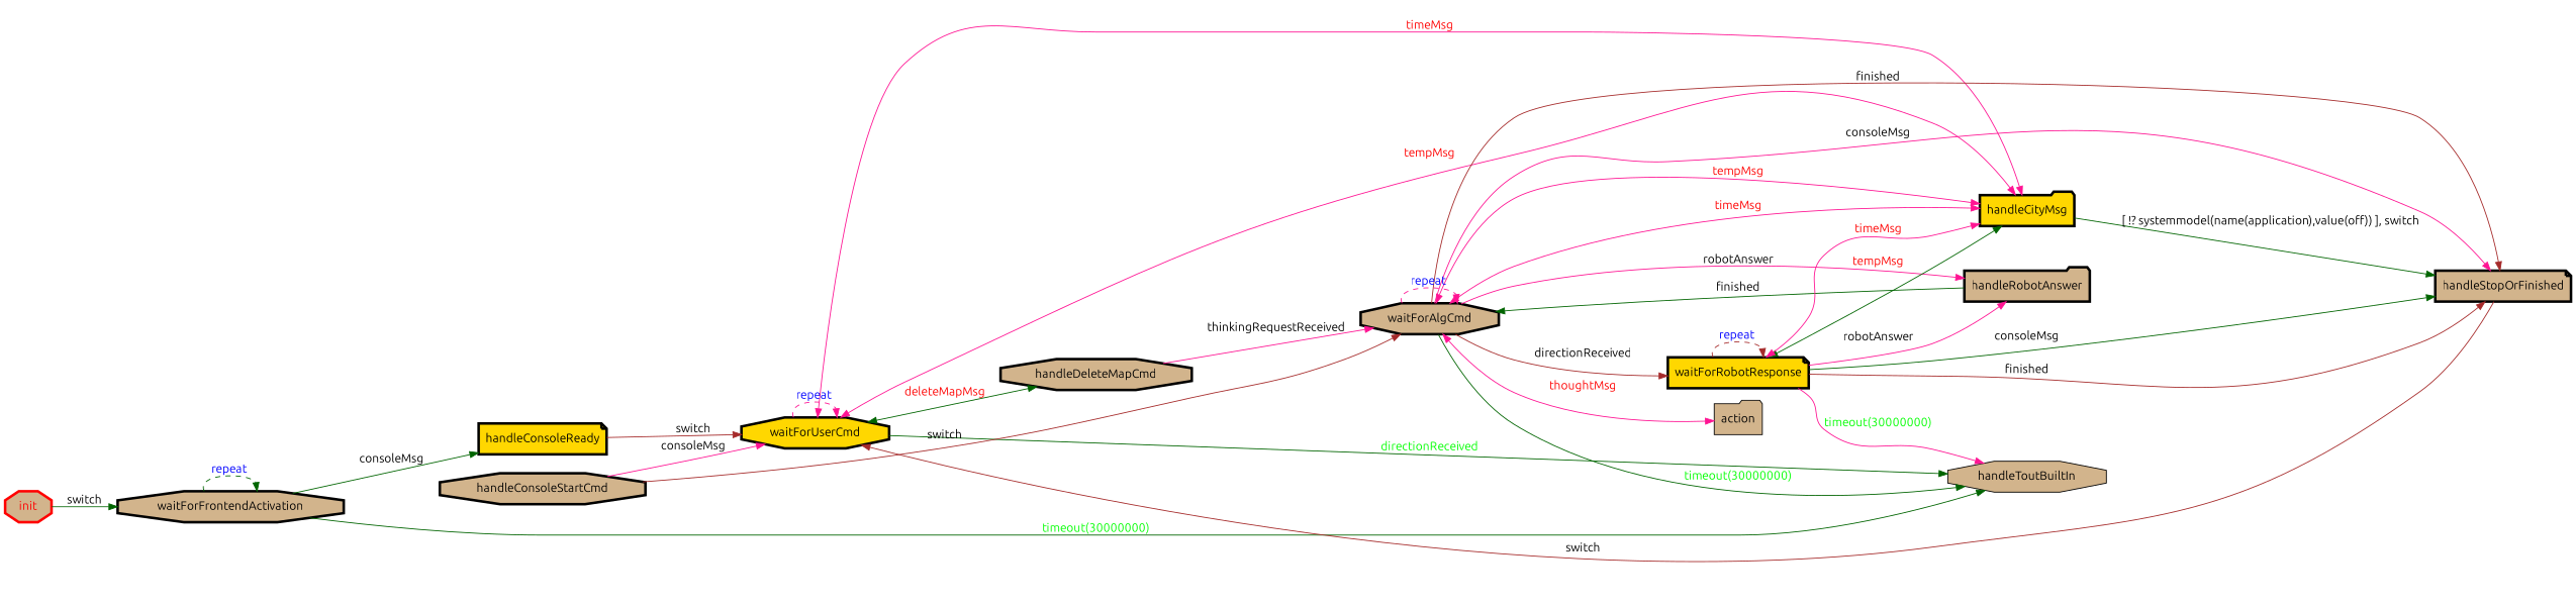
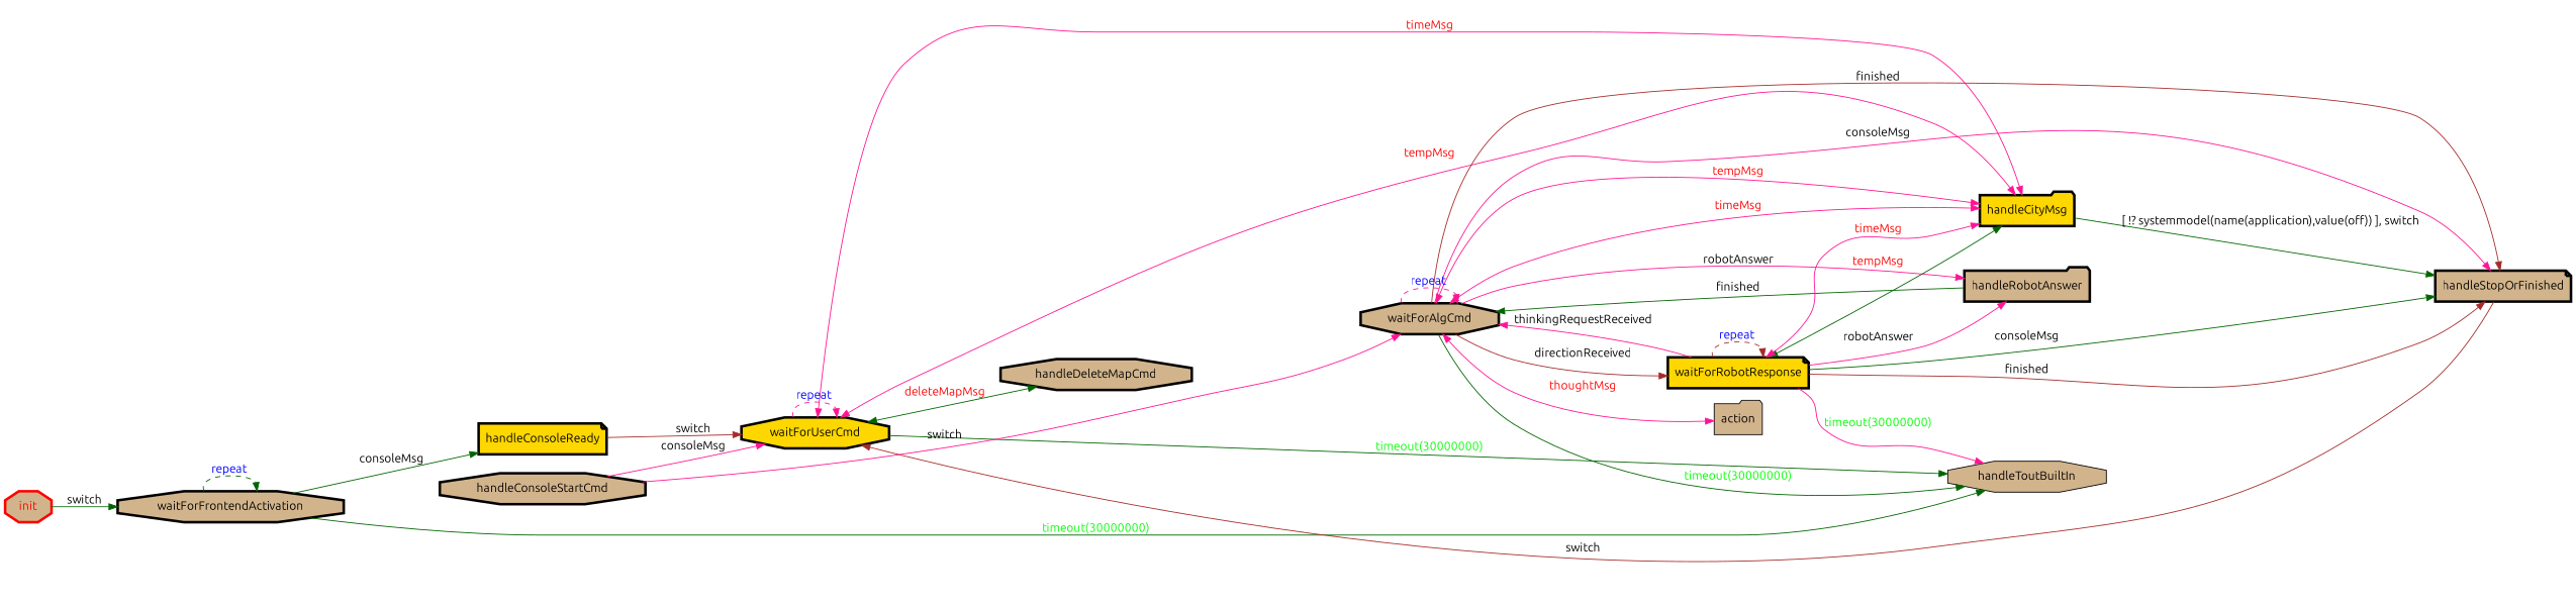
  digraph {
    fontname=Ubuntu
    rankdir=LR
    node [color=black fillcolor=tan fontcolor=black fontname=Ubuntu penwidth=3 shape=octagon style=filled]
    edge [color=deeppink fontcolor=black fontname=Ubuntu]
    init [color=red fontcolor=red]
    waitForFrontendActivation
    handleToutBuiltIn [color="" fontcolor="" penwidth=""]
    handleConsoleReady [fillcolor=gold shape=note]
    handleCityMsg [fillcolor=gold shape=folder]
    handleStopOrFinished [shape=note]
    waitForUserCmd [fillcolor=gold]
    waitForAlgCmd
    handleRobotAnswer [shape=folder]
    waitForRobotResponse [fillcolor=gold shape=note]
    action [shape=folder color="" fontcolor="" penwidth=""]
    handleDeleteMapCmd
    handleConsoleStartCmd
    init -> waitForFrontendActivation [color=darkgreen label=switch]
    waitForFrontendActivation -> waitForFrontendActivation [color=darkgreen fontcolor=blue label="repeat " style=dashed]
    waitForFrontendActivation -> handleToutBuiltIn [color=darkgreen fontcolor=green label="timeout(30000000)"]
    waitForFrontendActivation -> handleConsoleReady [color=darkgreen label=consoleMsg]
    handleConsoleReady -> waitForUserCmd [color=brown label=switch]
    handleCityMsg -> handleStopOrFinished [color=darkgreen label="[ !? systemmodel(name(application),value(off)) ], switch"]
    handleStopOrFinished -> waitForUserCmd [color=brown label=switch]
-   waitForUserCmd -> handleToutBuiltIn [color=darkgreen fontcolor=green label=directionReceived]
+   waitForUserCmd -> handleToutBuiltIn [color=darkgreen fontcolor=green label="timeout(30000000)"]
    waitForUserCmd -> handleCityMsg [dir=both fontcolor=red label=timeMsg]
    waitForUserCmd -> handleCityMsg [dir=both fontcolor=red label=tempMsg]
    waitForUserCmd -> waitForUserCmd [fontcolor=blue label="repeat " style=dashed]
    waitForUserCmd -> handleDeleteMapCmd [color=darkgreen dir=both fontcolor=red label=deleteMapMsg]
    waitForAlgCmd -> handleToutBuiltIn [color=darkgreen fontcolor=green label="timeout(30000000)"]
    waitForAlgCmd -> handleCityMsg [dir=both fontcolor=red label=tempMsg]
    waitForAlgCmd -> handleCityMsg [dir=both fontcolor=red label=timeMsg]
    waitForAlgCmd -> handleStopOrFinished [color=brown label=finished]
    waitForAlgCmd -> handleStopOrFinished [label=consoleMsg]
    waitForAlgCmd -> waitForAlgCmd [fontcolor=blue label="repeat " style=dashed]
    waitForAlgCmd -> handleRobotAnswer [label=robotAnswer]
    waitForAlgCmd -> waitForRobotResponse [color=brown label=directionReceived]
    waitForAlgCmd -> action [dir=both fontcolor=red label=thoughtMsg]
    handleRobotAnswer -> waitForAlgCmd [color=darkgreen label=finished]
    waitForRobotResponse -> handleToutBuiltIn [fontcolor=green label="timeout(30000000)"]
    waitForRobotResponse -> handleCityMsg [color=darkgreen dir=both fontcolor=red label=tempMsg]
    waitForRobotResponse -> handleCityMsg [dir=both fontcolor=red label=timeMsg]
    waitForRobotResponse -> handleStopOrFinished [color=darkgreen label=consoleMsg]
    waitForRobotResponse -> handleStopOrFinished [color=brown label=finished]
-   handleDeleteMapCmd -> waitForAlgCmd [label=thinkingRequestReceived]
+   waitForRobotResponse -> waitForAlgCmd [label=thinkingRequestReceived]
    waitForRobotResponse -> handleRobotAnswer [label=robotAnswer]
    waitForRobotResponse -> waitForRobotResponse [color=brown fontcolor=blue label="repeat " style=dashed]
    handleConsoleStartCmd -> waitForUserCmd [label=consoleMsg]
-   handleConsoleStartCmd -> waitForAlgCmd [color=brown label=switch]
+   handleConsoleStartCmd -> waitForAlgCmd [label=switch]
  }
